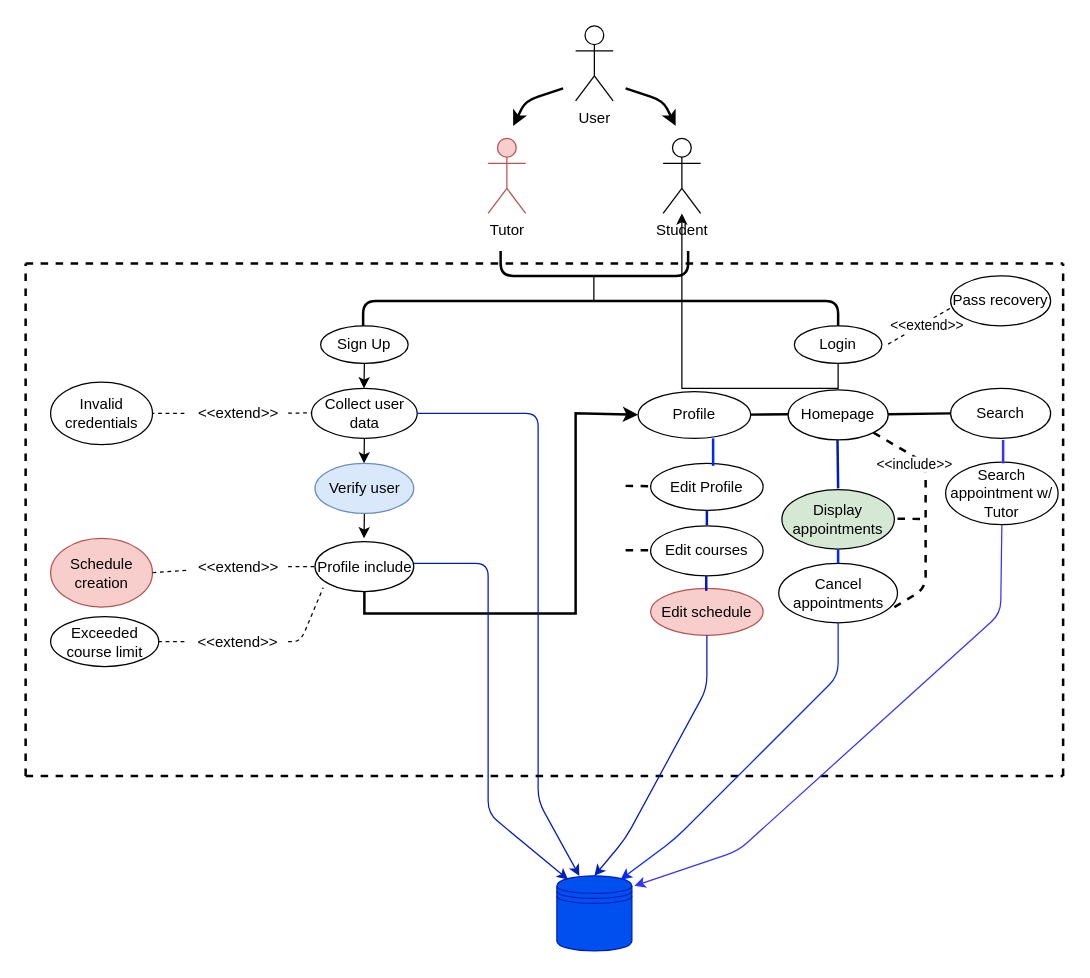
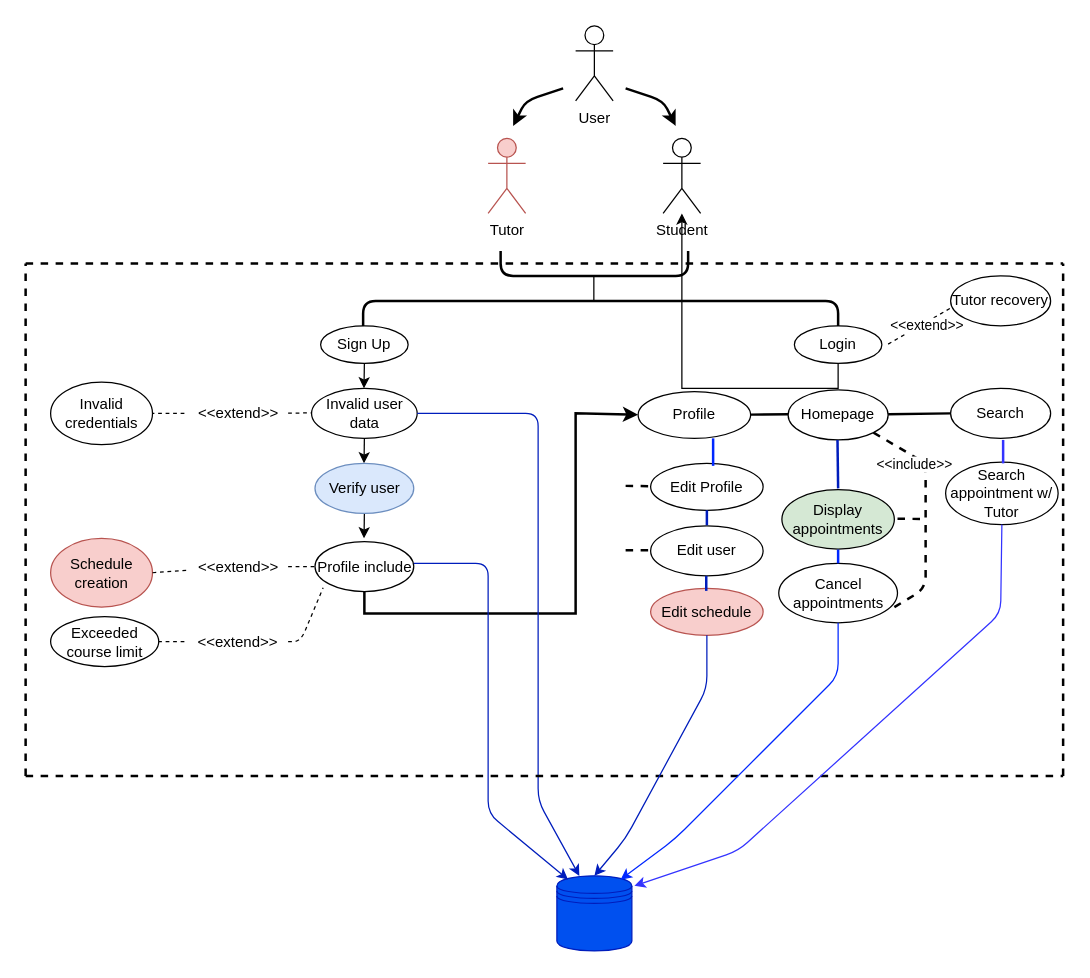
  <mxCell id="0" />
  <mxCell id="1" parent="0" />
  <mxCell id="2" value="Student" style="shape=umlActor;verticalLabelPosition=bottom;verticalAlign=top;html=1;outlineConnect=0;" vertex="1" parent="1"><mxGeometry x="530" y="110" width="30" height="60" as="geometry" /></mxCell>
  <mxCell id="3" value="Tutor" style="shape=umlActor;verticalLabelPosition=bottom;verticalAlign=top;html=1;outlineConnect=0;fillColor=#f8cecc;strokeColor=#b85450;" vertex="1" parent="1"><mxGeometry x="390" y="110" width="30" height="60" as="geometry" /></mxCell>
  <mxCell id="4" value="User" style="shape=umlActor;verticalLabelPosition=bottom;verticalAlign=top;html=1;outlineConnect=0;" vertex="1" parent="1"><mxGeometry x="460" y="20" width="30" height="60" as="geometry" /></mxCell>
  <mxCell id="5" value="" style="endArrow=none;html=1;strokeWidth=2;" edge="1" parent="1"><mxGeometry width="50" height="50" relative="1" as="geometry"><mxPoint x="400" y="200" as="sourcePoint" /><mxPoint x="550" y="200" as="targetPoint" /><Array as="points"><mxPoint x="400" y="220" /><mxPoint x="550" y="220" /></Array></mxGeometry></mxCell>
  <mxCell id="6" value="" style="endArrow=none;html=1;" edge="1" parent="1"><mxGeometry width="50" height="50" relative="1" as="geometry"><mxPoint x="474.58" y="240" as="sourcePoint" /><mxPoint x="474.58" y="220" as="targetPoint" /></mxGeometry></mxCell>
  <mxCell id="7" value="" style="endArrow=none;html=1;exitX=0.5;exitY=0;exitDx=0;exitDy=0;strokeWidth=2;" edge="1" parent="1" source="11"><mxGeometry width="50" height="50" relative="1" as="geometry"><mxPoint x="511" y="260" as="sourcePoint" /><mxPoint x="290" y="260" as="targetPoint" /><Array as="points"><mxPoint x="670" y="240" /><mxPoint x="290" y="240" /></Array></mxGeometry></mxCell>
  <mxCell id="8" style="edgeStyle=orthogonalEdgeStyle;rounded=0;orthogonalLoop=1;jettySize=auto;html=1;exitX=0.5;exitY=1;exitDx=0;exitDy=0;" edge="1" parent="1" source="9"><mxGeometry relative="1" as="geometry"><mxPoint x="290.69" y="310" as="targetPoint" /></mxGeometry></mxCell>
  <mxCell id="9" value="Sign Up" style="ellipse;whiteSpace=wrap;html=1;" vertex="1" parent="1"><mxGeometry x="256" y="260" width="70" height="30" as="geometry" /></mxCell>
  <mxCell id="10" style="edgeStyle=orthogonalEdgeStyle;rounded=0;orthogonalLoop=1;jettySize=auto;html=1;exitX=0.5;exitY=1;exitDx=0;exitDy=0;" edge="1" parent="1" source="11" target="2"><mxGeometry relative="1" as="geometry" /></mxCell>
  <mxCell id="11" value="Login" style="ellipse;whiteSpace=wrap;html=1;" vertex="1" parent="1"><mxGeometry x="635" y="260" width="70" height="30" as="geometry" /></mxCell>
  <mxCell id="12" style="edgeStyle=orthogonalEdgeStyle;rounded=0;orthogonalLoop=1;jettySize=auto;html=1;exitX=0.5;exitY=1;exitDx=0;exitDy=0;" edge="1" parent="1" source="13"><mxGeometry relative="1" as="geometry"><mxPoint x="290.724" y="370" as="targetPoint" /></mxGeometry></mxCell>
- <mxCell id="13" value="Collect user data" style="ellipse;whiteSpace=wrap;html=1;" vertex="1" parent="1"><mxGeometry x="248.75" y="310" width="84.5" height="40" as="geometry" /></mxCell>
+ <mxCell id="13" value="Invalid user data" style="ellipse;whiteSpace=wrap;html=1;" vertex="1" parent="1"><mxGeometry x="248.75" y="310" width="84.5" height="40" as="geometry" /></mxCell>
  <mxCell id="14" style="edgeStyle=orthogonalEdgeStyle;rounded=0;orthogonalLoop=1;jettySize=auto;html=1;exitX=0.5;exitY=1;exitDx=0;exitDy=0;" edge="1" parent="1" source="15"><mxGeometry relative="1" as="geometry"><mxPoint x="290.724" y="430" as="targetPoint" /></mxGeometry></mxCell>
  <mxCell id="15" value="Verify user" style="ellipse;whiteSpace=wrap;html=1;fillColor=#dae8fc;strokeColor=#6c8ebf;" vertex="1" parent="1"><mxGeometry x="251.5" y="370" width="79" height="40" as="geometry" /></mxCell>
  <mxCell id="16" style="edgeStyle=orthogonalEdgeStyle;rounded=0;orthogonalLoop=1;jettySize=auto;html=1;strokeWidth=2;" edge="1" parent="1" source="17"><mxGeometry relative="1" as="geometry"><mxPoint x="510" y="331" as="targetPoint" /><Array as="points"><mxPoint x="291" y="490" /><mxPoint x="460" y="490" /><mxPoint x="460" y="330" /></Array></mxGeometry></mxCell>
  <mxCell id="17" value="Profile include" style="ellipse;whiteSpace=wrap;html=1;" vertex="1" parent="1"><mxGeometry x="251.5" y="432.5" width="79" height="40" as="geometry" /></mxCell>
  <mxCell id="18" value="Schedule creation" style="ellipse;whiteSpace=wrap;html=1;fillColor=#f8cecc;strokeColor=#b85450;" vertex="1" parent="1"><mxGeometry x="40" y="430" width="81.5" height="55" as="geometry" /></mxCell>
  <mxCell id="19" value="" style="endArrow=none;dashed=1;html=1;" edge="1" parent="1" source="23"><mxGeometry width="50" height="50" relative="1" as="geometry"><mxPoint x="160" y="330" as="sourcePoint" /><mxPoint x="248.75" y="329.66" as="targetPoint" /></mxGeometry></mxCell>
  <mxCell id="20" value="" style="endArrow=none;dashed=1;html=1;exitX=1;exitY=0.5;exitDx=0;exitDy=0;" edge="1" parent="1" source="21"><mxGeometry width="50" height="50" relative="1" as="geometry"><mxPoint x="201.5" y="502.5" as="sourcePoint" /><mxPoint x="251.5" y="452.5" as="targetPoint" /></mxGeometry></mxCell>
  <mxCell id="21" value="&amp;lt;&amp;lt;extend&amp;gt;&amp;gt;" style="text;html=1;align=center;verticalAlign=middle;resizable=0;points=[];autosize=1;" vertex="1" parent="1"><mxGeometry x="150" y="442.5" width="80" height="20" as="geometry" /></mxCell>
  <mxCell id="22" value="" style="endArrow=none;dashed=1;html=1;exitX=1;exitY=0.5;exitDx=0;exitDy=0;" edge="1" parent="1" source="18" target="21"><mxGeometry width="50" height="50" relative="1" as="geometry"><mxPoint x="121.5" y="452.5" as="sourcePoint" /><mxPoint x="251.5" y="452.5" as="targetPoint" /></mxGeometry></mxCell>
  <mxCell id="23" value="&amp;lt;&amp;lt;extend&amp;gt;&amp;gt;" style="text;html=1;align=center;verticalAlign=middle;resizable=0;points=[];autosize=1;" vertex="1" parent="1"><mxGeometry x="150" y="320" width="80" height="20" as="geometry" /></mxCell>
  <mxCell id="24" value="" style="endArrow=none;dashed=1;html=1;" edge="1" parent="1" target="23"><mxGeometry width="50" height="50" relative="1" as="geometry"><mxPoint x="120" y="330" as="sourcePoint" /><mxPoint x="248.75" y="329.66" as="targetPoint" /></mxGeometry></mxCell>
  <mxCell id="25" value="Invalid credentials" style="ellipse;whiteSpace=wrap;html=1;" vertex="1" parent="1"><mxGeometry x="40" y="305" width="81.5" height="50" as="geometry" /></mxCell>
  <mxCell id="26" value="" style="shape=datastore;whiteSpace=wrap;html=1;fillColor=#0050ef;strokeColor=#001DBC;fontColor=#ffffff;" vertex="1" parent="1"><mxGeometry x="445" y="700" width="60" height="60" as="geometry" /></mxCell>
  <mxCell id="27" value="" style="endArrow=classic;html=1;exitX=1;exitY=0.5;exitDx=0;exitDy=0;entryX=0.3;entryY=0;entryDx=0;entryDy=0;entryPerimeter=0;fillColor=#0050ef;strokeColor=#001DBC;" edge="1" parent="1" source="13" target="26"><mxGeometry width="50" height="50" relative="1" as="geometry"><mxPoint x="420" y="560" as="sourcePoint" /><mxPoint x="490" y="510" as="targetPoint" /><Array as="points"><mxPoint x="430" y="330" /><mxPoint x="430" y="400" /><mxPoint x="430" y="640" /></Array></mxGeometry></mxCell>
  <mxCell id="28" value="" style="endArrow=none;dashed=1;html=1;" edge="1" parent="1"><mxGeometry width="50" height="50" relative="1" as="geometry"><mxPoint x="230" y="512.5" as="sourcePoint" /><mxPoint x="258" y="469.5" as="targetPoint" /><Array as="points"><mxPoint x="240" y="512.5" /></Array></mxGeometry></mxCell>
  <mxCell id="29" value="&amp;lt;&amp;lt;extend&amp;gt;&amp;gt;" style="text;html=1;strokeColor=none;fillColor=none;align=center;verticalAlign=middle;whiteSpace=wrap;rounded=0;" vertex="1" parent="1"><mxGeometry x="170" y="502.5" width="40" height="20" as="geometry" /></mxCell>
  <mxCell id="30" value="" style="endArrow=none;dashed=1;html=1;" edge="1" parent="1"><mxGeometry width="50" height="50" relative="1" as="geometry"><mxPoint x="120" y="512.5" as="sourcePoint" /><mxPoint x="150" y="512.5" as="targetPoint" /><Array as="points" /></mxGeometry></mxCell>
  <mxCell id="31" value="Exceeded course limit" style="ellipse;whiteSpace=wrap;html=1;" vertex="1" parent="1"><mxGeometry x="40" y="492.5" width="86.5" height="40" as="geometry" /></mxCell>
  <mxCell id="32" value="Profile" style="ellipse;whiteSpace=wrap;html=1;" vertex="1" parent="1"><mxGeometry x="510" y="312.5" width="90" height="37.5" as="geometry" /></mxCell>
  <mxCell id="33" value="" style="endArrow=classic;html=1;entryX=0.15;entryY=0.05;entryDx=0;entryDy=0;entryPerimeter=0;fillColor=#0050ef;strokeColor=#001DBC;" edge="1" parent="1" target="26"><mxGeometry width="50" height="50" relative="1" as="geometry"><mxPoint x="330.5" y="450" as="sourcePoint" /><mxPoint x="410" y="450" as="targetPoint" /><Array as="points"><mxPoint x="390" y="450" /><mxPoint x="390" y="650" /></Array></mxGeometry></mxCell>
  <mxCell id="34" value="Homepage" style="ellipse;whiteSpace=wrap;html=1;" vertex="1" parent="1"><mxGeometry x="630" y="311.25" width="80" height="40" as="geometry" /></mxCell>
  <mxCell id="35" value="Search" style="ellipse;whiteSpace=wrap;html=1;" vertex="1" parent="1"><mxGeometry x="760" y="310" width="80" height="40" as="geometry" /></mxCell>
  <mxCell id="36" value="" style="endArrow=none;dashed=1;html=1;" edge="1" parent="1"><mxGeometry width="50" height="50" relative="1" as="geometry"><mxPoint x="710" y="274.58" as="sourcePoint" /><mxPoint x="770" y="240" as="targetPoint" /></mxGeometry></mxCell>
  <mxCell id="37" value="&amp;lt;&amp;lt;extend&amp;gt;&amp;gt;" style="edgeLabel;html=1;align=center;verticalAlign=middle;resizable=0;points=[];" vertex="1" connectable="0" parent="36"><mxGeometry x="-0.308" relative="1" as="geometry"><mxPoint x="9.21" y="-2.6" as="offset" /></mxGeometry></mxCell>
- <mxCell id="38" value="Pass recovery" style="ellipse;whiteSpace=wrap;html=1;" vertex="1" parent="1"><mxGeometry x="760" y="220" width="80" height="40" as="geometry" /></mxCell>
+ <mxCell id="38" value="Tutor recovery" style="ellipse;whiteSpace=wrap;html=1;" vertex="1" parent="1"><mxGeometry x="760" y="220" width="80" height="40" as="geometry" /></mxCell>
  <mxCell id="39" value="" style="endArrow=none;dashed=1;html=1;strokeWidth=2;" edge="1" parent="1"><mxGeometry width="50" height="50" relative="1" as="geometry"><mxPoint x="20" y="210" as="sourcePoint" /><mxPoint x="850" y="210" as="targetPoint" /></mxGeometry></mxCell>
  <mxCell id="40" value="" style="endArrow=none;dashed=1;html=1;strokeWidth=2;" edge="1" parent="1"><mxGeometry width="50" height="50" relative="1" as="geometry"><mxPoint x="20" y="620" as="sourcePoint" /><mxPoint x="20" y="210" as="targetPoint" /></mxGeometry></mxCell>
  <mxCell id="41" value="" style="endArrow=none;dashed=1;html=1;strokeWidth=2;" edge="1" parent="1"><mxGeometry width="50" height="50" relative="1" as="geometry"><mxPoint x="850" y="620" as="sourcePoint" /><mxPoint x="850" y="210" as="targetPoint" /></mxGeometry></mxCell>
  <mxCell id="42" value="" style="endArrow=none;dashed=1;html=1;strokeWidth=2;" edge="1" parent="1"><mxGeometry width="50" height="50" relative="1" as="geometry"><mxPoint x="20" y="620" as="sourcePoint" /><mxPoint x="850" y="620" as="targetPoint" /></mxGeometry></mxCell>
  <mxCell id="43" value="" style="endArrow=none;html=1;strokeWidth=2;" edge="1" parent="1"><mxGeometry width="50" height="50" relative="1" as="geometry"><mxPoint x="600" y="331" as="sourcePoint" /><mxPoint x="630" y="330.75" as="targetPoint" /></mxGeometry></mxCell>
  <mxCell id="44" value="" style="endArrow=none;html=1;strokeWidth=2;entryX=0;entryY=0.5;entryDx=0;entryDy=0;" edge="1" parent="1" target="35"><mxGeometry width="50" height="50" relative="1" as="geometry"><mxPoint x="710" y="330.75" as="sourcePoint" /><mxPoint x="750" y="331" as="targetPoint" /></mxGeometry></mxCell>
  <mxCell id="45" value="Edit Profile" style="ellipse;whiteSpace=wrap;html=1;" vertex="1" parent="1"><mxGeometry x="520" y="370" width="90" height="37.5" as="geometry" /></mxCell>
- <mxCell id="46" value="Edit courses" style="ellipse;whiteSpace=wrap;html=1;glass=1;" vertex="1" parent="1"><mxGeometry x="520" y="420" width="90" height="40" as="geometry" /></mxCell>
+ <mxCell id="46" value="Edit user" style="ellipse;whiteSpace=wrap;html=1;glass=1;" vertex="1" parent="1"><mxGeometry x="520" y="420" width="90" height="40" as="geometry" /></mxCell>
  <mxCell id="47" value="Edit schedule" style="ellipse;whiteSpace=wrap;html=1;glass=1;fillColor=#f8cecc;strokeColor=#b85450;" vertex="1" parent="1"><mxGeometry x="520" y="470" width="90" height="37.5" as="geometry" /></mxCell>
  <mxCell id="48" value="" style="endArrow=none;html=1;strokeWidth=2;dashed=1;" edge="1" parent="1"><mxGeometry width="50" height="50" relative="1" as="geometry"><mxPoint x="500" y="439.5" as="sourcePoint" /><mxPoint x="520" y="439.5" as="targetPoint" /></mxGeometry></mxCell>
  <mxCell id="49" value="" style="endArrow=none;html=1;strokeWidth=2;dashed=1;" edge="1" parent="1"><mxGeometry width="50" height="50" relative="1" as="geometry"><mxPoint x="500" y="388" as="sourcePoint" /><mxPoint x="520" y="388.25" as="targetPoint" /></mxGeometry></mxCell>
  <mxCell id="50" value="" style="endArrow=none;html=1;strokeWidth=2;fillColor=#0050ef;strokeColor=#001DBC;" edge="1" parent="1"><mxGeometry width="50" height="50" relative="1" as="geometry"><mxPoint x="565" y="407.5" as="sourcePoint" /><mxPoint x="565" y="419.5" as="targetPoint" /></mxGeometry></mxCell>
  <mxCell id="51" value="" style="endArrow=none;html=1;strokeWidth=2;fillColor=#0050ef;strokeColor=#001DBC;" edge="1" parent="1"><mxGeometry width="50" height="50" relative="1" as="geometry"><mxPoint x="564.5" y="460" as="sourcePoint" /><mxPoint x="564.5" y="472" as="targetPoint" /></mxGeometry></mxCell>
  <mxCell id="52" value="" style="endArrow=classic;html=1;strokeWidth=1;entryX=0.5;entryY=0;entryDx=0;entryDy=0;fillColor=#0050ef;strokeColor=#001DBC;exitX=0.5;exitY=1;exitDx=0;exitDy=0;" edge="1" parent="1" source="47" target="26"><mxGeometry width="50" height="50" relative="1" as="geometry"><mxPoint x="589.5" y="510" as="sourcePoint" /><mxPoint x="589.5" y="570" as="targetPoint" /><Array as="points"><mxPoint x="565" y="550" /><mxPoint x="500" y="670" /></Array></mxGeometry></mxCell>
  <mxCell id="53" value="Display appointments" style="ellipse;whiteSpace=wrap;html=1;glass=1;fillColor=#d5e8d4;" vertex="1" parent="1"><mxGeometry x="625" y="391" width="90" height="47.5" as="geometry" /></mxCell>
  <mxCell id="54" value="" style="endArrow=none;html=1;strokeWidth=2;fillColor=#0050ef;strokeColor=#001DBC;" edge="1" parent="1"><mxGeometry width="50" height="50" relative="1" as="geometry"><mxPoint x="670" y="390" as="sourcePoint" /><mxPoint x="669.5" y="351.25" as="targetPoint" /></mxGeometry></mxCell>
  <mxCell id="55" value="Cancel appointments" style="ellipse;whiteSpace=wrap;html=1;glass=1;" vertex="1" parent="1"><mxGeometry x="622.5" y="450" width="95" height="47.5" as="geometry" /></mxCell>
  <mxCell id="56" value="" style="endArrow=none;html=1;strokeWidth=2;fillColor=#0050ef;strokeColor=#0027FF;" edge="1" parent="1"><mxGeometry width="50" height="50" relative="1" as="geometry"><mxPoint x="670" y="450" as="sourcePoint" /><mxPoint x="670" y="439" as="targetPoint" /></mxGeometry></mxCell>
  <mxCell id="57" value="" style="endArrow=classic;html=1;strokeColor=#0027FF;strokeWidth=1;exitX=0.5;exitY=1;exitDx=0;exitDy=0;entryX=0.85;entryY=0.05;entryDx=0;entryDy=0;entryPerimeter=0;" edge="1" parent="1" source="55" target="26"><mxGeometry width="50" height="50" relative="1" as="geometry"><mxPoint x="655" y="600" as="sourcePoint" /><mxPoint x="640" y="570" as="targetPoint" /><Array as="points"><mxPoint x="670" y="540" /><mxPoint x="540" y="670" /></Array></mxGeometry></mxCell>
  <mxCell id="58" value="" style="endArrow=none;html=1;strokeWidth=2;dashed=1;entryX=1;entryY=1;entryDx=0;entryDy=0;" edge="1" parent="1" target="34"><mxGeometry width="50" height="50" relative="1" as="geometry"><mxPoint x="715" y="485" as="sourcePoint" /><mxPoint x="725" y="330" as="targetPoint" /><Array as="points"><mxPoint x="740" y="470" /><mxPoint x="740" y="370" /></Array></mxGeometry></mxCell>
  <mxCell id="59" value="&amp;lt;&amp;lt;include&amp;gt;&amp;gt;" style="edgeLabel;html=1;align=center;verticalAlign=middle;resizable=0;points=[];" vertex="1" connectable="0" parent="58"><mxGeometry x="0.172" y="1" relative="1" as="geometry"><mxPoint x="-9" y="-25.15" as="offset" /></mxGeometry></mxCell>
  <mxCell id="60" value="" style="endArrow=none;html=1;strokeWidth=2;dashed=1;" edge="1" parent="1"><mxGeometry width="50" height="50" relative="1" as="geometry"><mxPoint x="717.5" y="414.25" as="sourcePoint" /><mxPoint x="737.5" y="414.5" as="targetPoint" /></mxGeometry></mxCell>
  <mxCell id="61" value="" style="endArrow=none;html=1;strokeWidth=2;strokeColor=#0027FF;" edge="1" parent="1"><mxGeometry width="50" height="50" relative="1" as="geometry"><mxPoint x="570" y="372" as="sourcePoint" /><mxPoint x="570" y="350" as="targetPoint" /></mxGeometry></mxCell>
  <mxCell id="62" value="" style="endArrow=classic;html=1;strokeColor=#000000;strokeWidth=2;" edge="1" parent="1"><mxGeometry width="50" height="50" relative="1" as="geometry"><mxPoint x="500" y="70" as="sourcePoint" /><mxPoint x="540" y="100" as="targetPoint" /><Array as="points"><mxPoint x="530" y="80" /></Array></mxGeometry></mxCell>
  <mxCell id="63" value="" style="endArrow=classic;html=1;strokeColor=#000000;strokeWidth=2;" edge="1" parent="1"><mxGeometry width="50" height="50" relative="1" as="geometry"><mxPoint x="450" y="70" as="sourcePoint" /><mxPoint x="410" y="100" as="targetPoint" /><Array as="points"><mxPoint x="420" y="80" /></Array></mxGeometry></mxCell>
  <mxCell id="64" value="Search appointment w/ Tutor" style="ellipse;whiteSpace=wrap;html=1;glass=1;" vertex="1" parent="1"><mxGeometry x="756" y="369" width="90" height="50" as="geometry" /></mxCell>
  <mxCell id="65" value="" style="endArrow=none;html=1;strokeWidth=2;strokeColor=#3333FF;" edge="1" parent="1"><mxGeometry width="50" height="50" relative="1" as="geometry"><mxPoint x="802" y="370" as="sourcePoint" /><mxPoint x="802" y="351.25" as="targetPoint" /></mxGeometry></mxCell>
  <mxCell id="66" value="" style="endArrow=classic;html=1;strokeColor=#3333FF;strokeWidth=1;exitX=0.5;exitY=1;exitDx=0;exitDy=0;entryX=1.033;entryY=0.133;entryDx=0;entryDy=0;entryPerimeter=0;" edge="1" parent="1" source="64" target="26"><mxGeometry width="50" height="50" relative="1" as="geometry"><mxPoint x="730" y="640" as="sourcePoint" /><mxPoint x="530" y="840" as="targetPoint" /><Array as="points"><mxPoint x="800" y="490" /><mxPoint x="590" y="680" /></Array></mxGeometry></mxCell>
